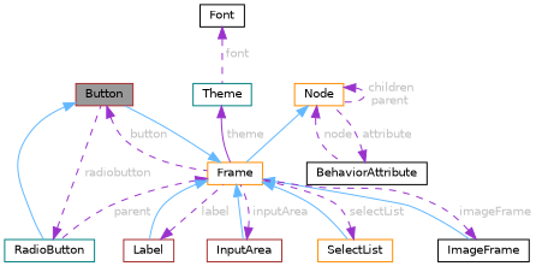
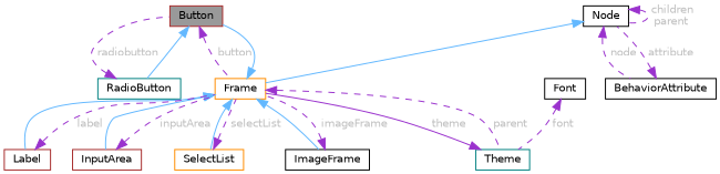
  digraph {
    node [color=black fillcolor=white fontname=Helvetica fontsize=10 shape=box style=filled]
    edge [color=darkorchid3 dir=back fontcolor=grey fontname=Helvetica fontsize=10 labelfontname=Helvetica labelfontsize=10 style=dashed]
    n1 [color=brown fillcolor=grey60 fontcolor=black height=0.2 label=Button width=0.4]
    n2 [color=darkorange height=0.2 label=Frame width=0.4]
    n3 [color=teal height=0.2 label=RadioButton width=0.4]
    n4 [color=teal height=0.2 label=Theme width=0.4]
    n5 [color=brown height=0.2 label=Label width=0.4]
    n6 [color=brown height=0.2 label=InputArea width=0.4]
    n7 [color=darkorange height=0.2 label=SelectList width=0.4]
    n8 [height=0.2 label=ImageFrame width=0.4]
-   n9 [color=darkorange height=0.2 label="Node" width=0.4]
+   n9 [height=0.2 label="Node" width=0.4]
    n10 [height=0.2 label=BehaviorAttribute width=0.4]
    n11 [height=0.2 label=Font width=0.4]
    n1 -> n2 [label=" button"]
    n1 -> n3 [color=steelblue1 style=solid fontcolor=""]
    n2 -> n1 [color=steelblue1 style=solid fontcolor=""]
-   n2 -> n3 [label=" parent"]
+   n2 -> n4 [label=" parent"]
    n2 -> n5 [color=steelblue1 style=solid fontcolor=""]
    n2 -> n6 [color=steelblue1 style=solid fontcolor=""]
    n2 -> n7 [color=steelblue1 style=solid fontcolor=""]
    n2 -> n8 [color=steelblue1 style=solid fontcolor=""]
    n3 -> n1 [label=" radiobutton"]
    n4 -> n2 [label=" theme" style=solid]
    n5 -> n2 [label=" label"]
    n6 -> n2 [label=" inputArea"]
    n7 -> n2 [label=" selectList"]
    n8 -> n2 [label=" imageFrame"]
    n9 -> n2 [color=steelblue1 style=solid fontcolor=""]
    n9 -> n9 [label=" children\nparent"]
    n9 -> n10 [label=" node"]
    n10 -> n9 [label=" attribute"]
    n11 -> n4 [label=" font"]
  }
